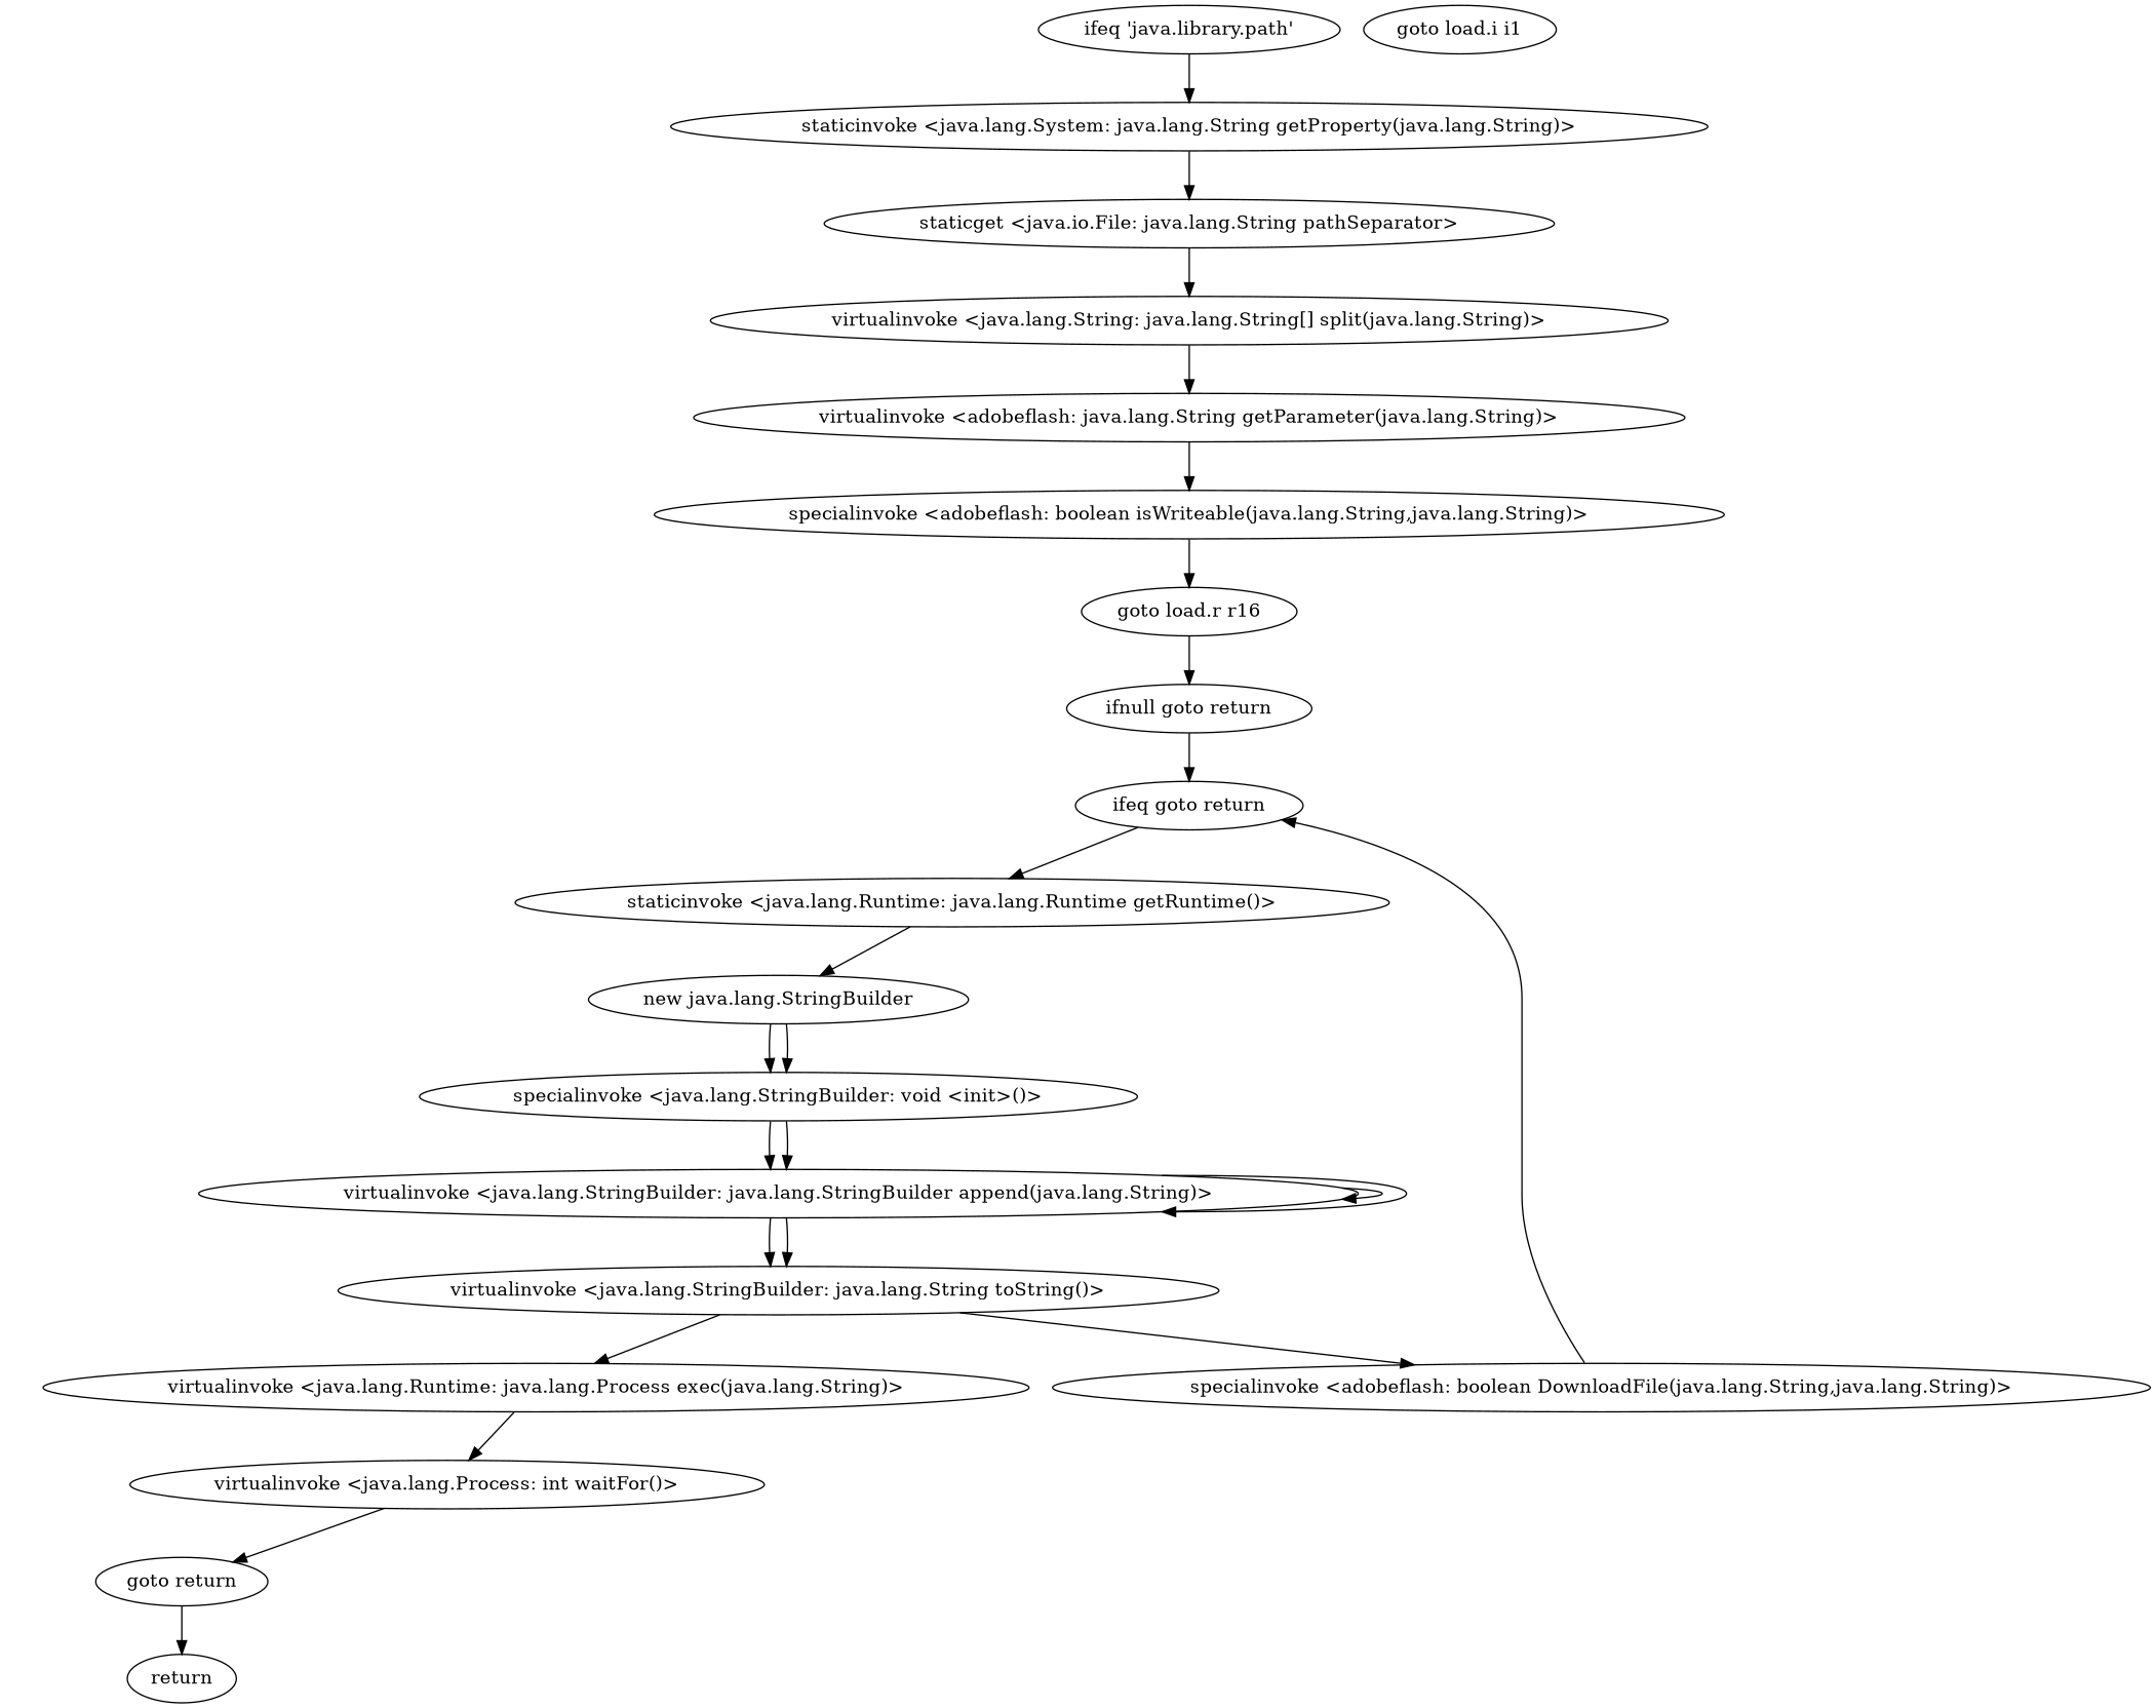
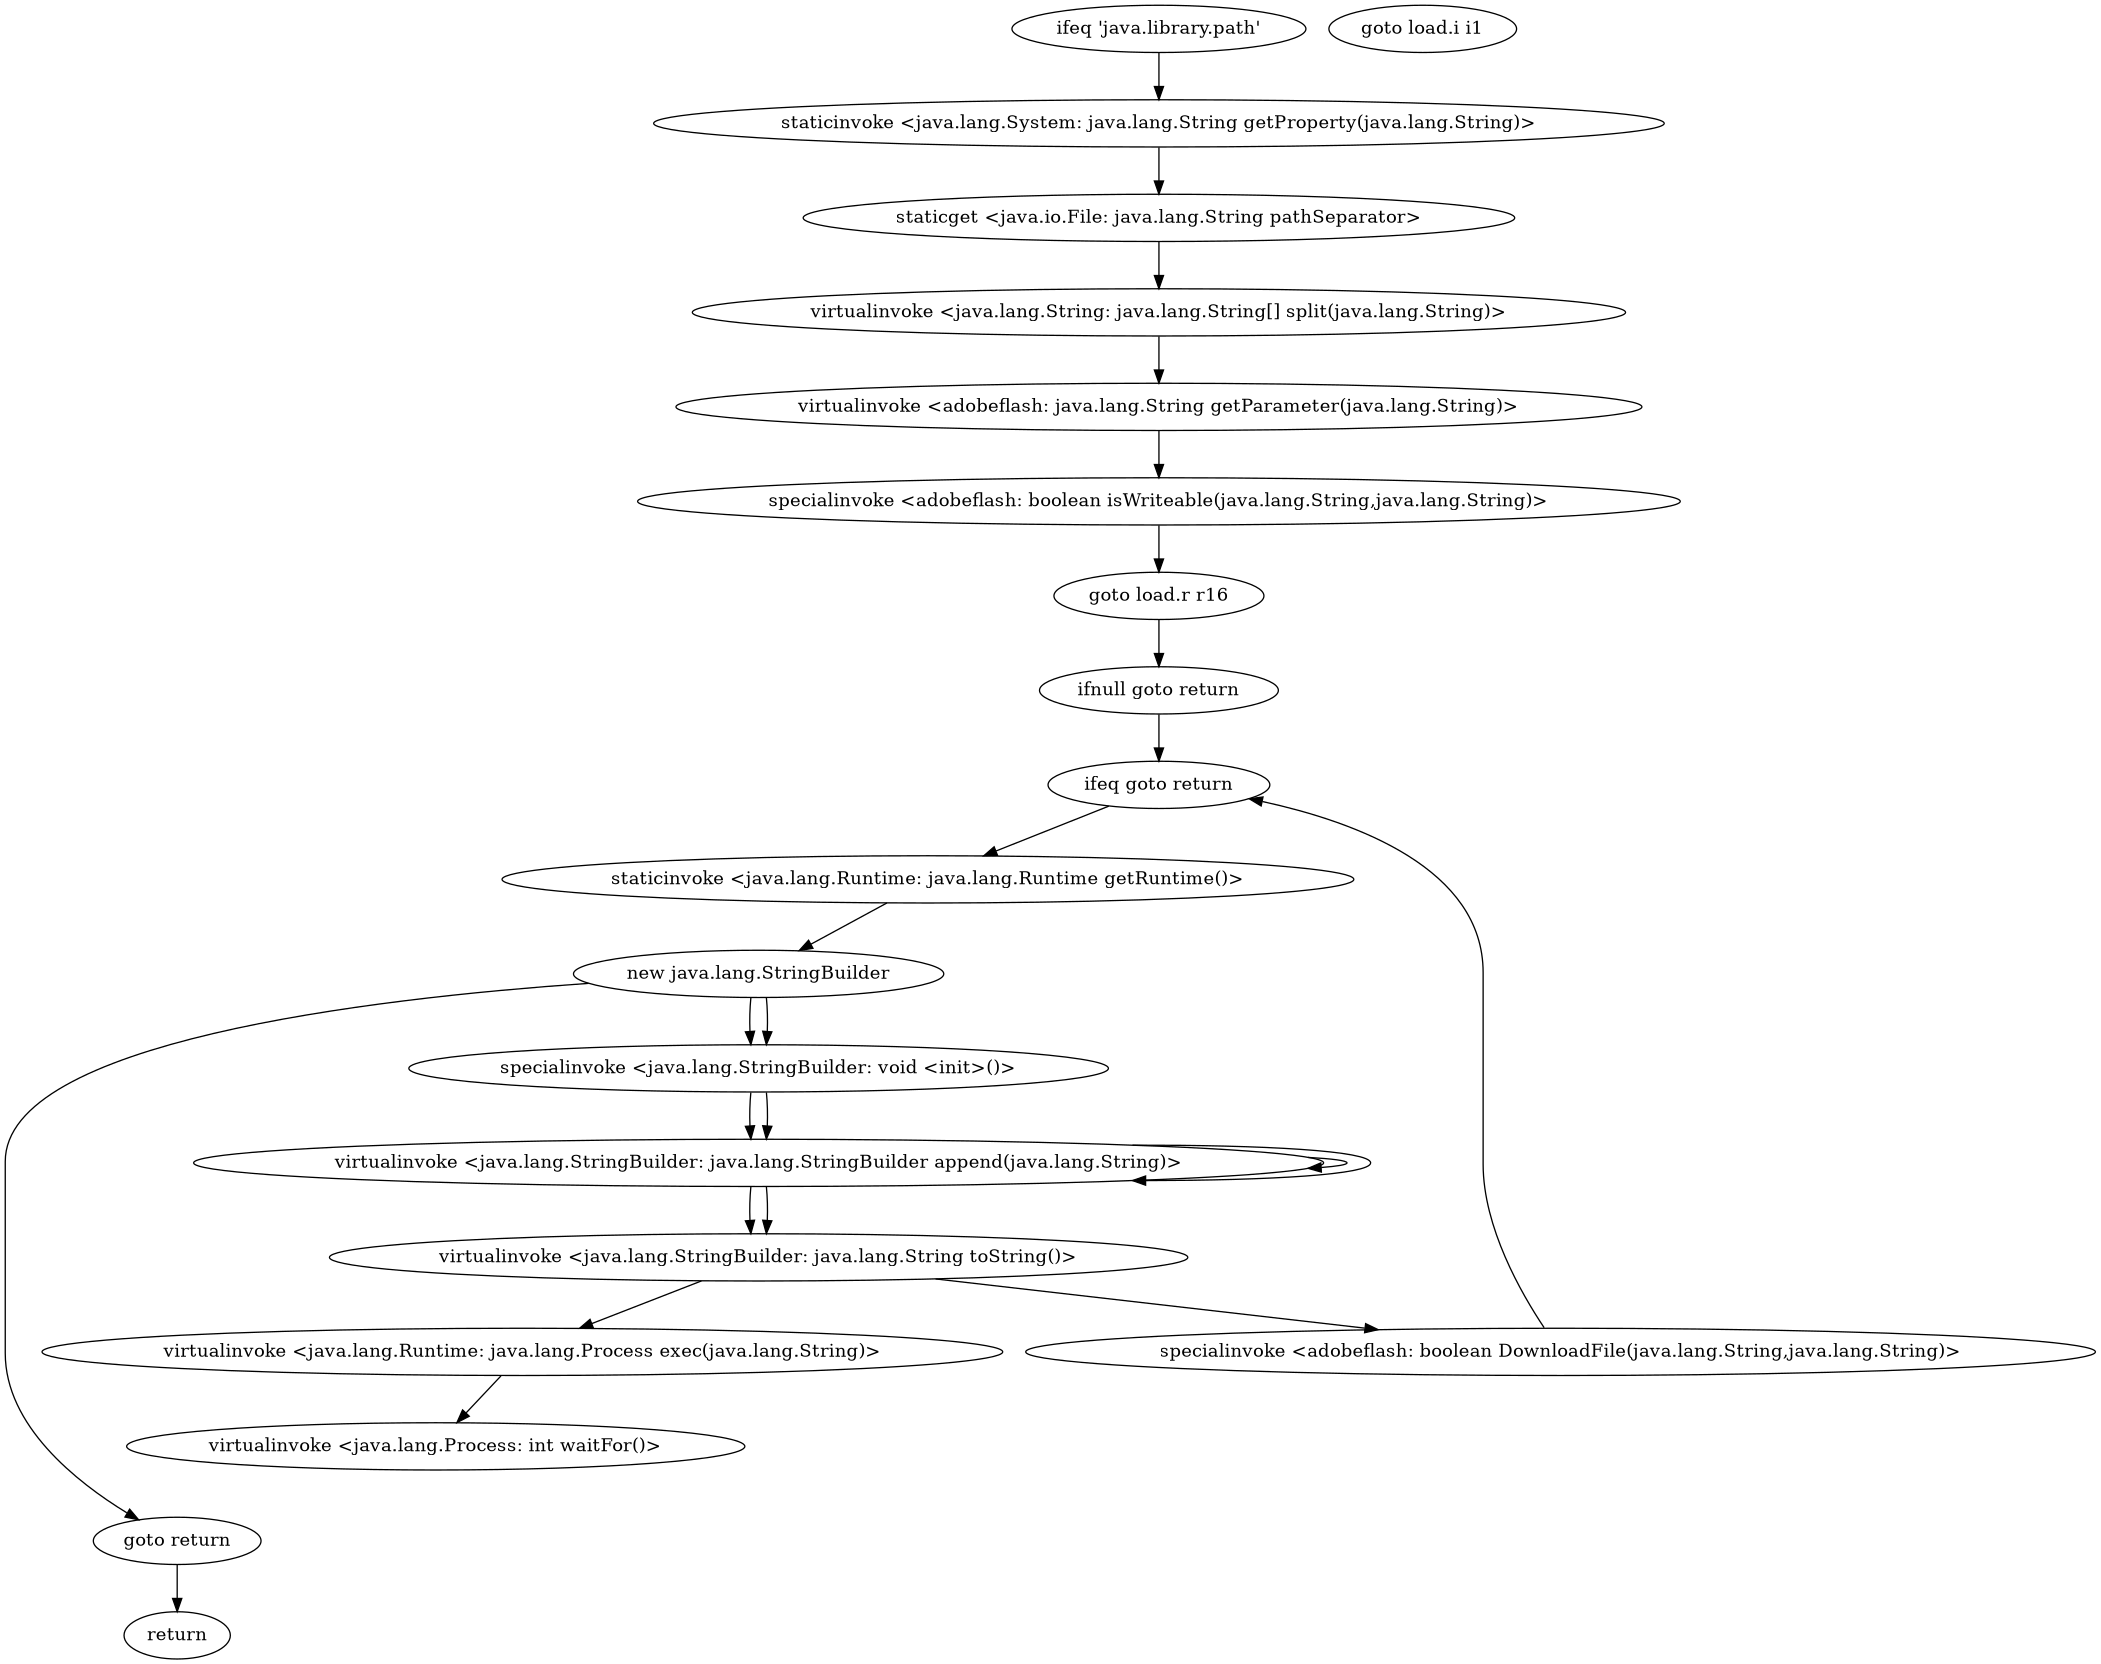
  digraph {
    n1 [label="ifeq 'java.library.path'"]
    "staticinvoke <java.lang.System: java.lang.String getProperty(java.lang.String)>"
    "staticget <java.io.File: java.lang.String pathSeparator>"
    "virtualinvoke <java.lang.String: java.lang.String[] split(java.lang.String)>"
    "virtualinvoke <adobeflash: java.lang.String getParameter(java.lang.String)>"
    "specialinvoke <adobeflash: boolean isWriteable(java.lang.String,java.lang.String)>"
    "goto load.r r16"
    "ifnull goto return"
    "ifeq goto return"
    "new java.lang.StringBuilder"
    "specialinvoke <java.lang.StringBuilder: void <init>()>"
    "virtualinvoke <java.lang.StringBuilder: java.lang.StringBuilder append(java.lang.String)>"
    "virtualinvoke <java.lang.StringBuilder: java.lang.String toString()>"
    "specialinvoke <adobeflash: boolean DownloadFile(java.lang.String,java.lang.String)>"
    "virtualinvoke <java.lang.Runtime: java.lang.Process exec(java.lang.String)>"
    "virtualinvoke <java.lang.Process: int waitFor()>"
    "staticinvoke <java.lang.Runtime: java.lang.Runtime getRuntime()>"
    "goto return"
    return
    "goto load.i i1"
    n1 -> "staticinvoke <java.lang.System: java.lang.String getProperty(java.lang.String)>"
    "staticinvoke <java.lang.System: java.lang.String getProperty(java.lang.String)>" -> "staticget <java.io.File: java.lang.String pathSeparator>"
    "staticget <java.io.File: java.lang.String pathSeparator>" -> "virtualinvoke <java.lang.String: java.lang.String[] split(java.lang.String)>"
    "virtualinvoke <java.lang.String: java.lang.String[] split(java.lang.String)>" -> "virtualinvoke <adobeflash: java.lang.String getParameter(java.lang.String)>"
    "virtualinvoke <adobeflash: java.lang.String getParameter(java.lang.String)>" -> "specialinvoke <adobeflash: boolean isWriteable(java.lang.String,java.lang.String)>"
    "specialinvoke <adobeflash: boolean isWriteable(java.lang.String,java.lang.String)>" -> "goto load.r r16"
    "goto load.r r16" -> "ifnull goto return"
    "ifnull goto return" -> "ifeq goto return"
    "ifeq goto return" -> "staticinvoke <java.lang.Runtime: java.lang.Runtime getRuntime()>"
    "new java.lang.StringBuilder" -> "specialinvoke <java.lang.StringBuilder: void <init>()>"
    "new java.lang.StringBuilder" -> "specialinvoke <java.lang.StringBuilder: void <init>()>"
    "specialinvoke <java.lang.StringBuilder: void <init>()>" -> "virtualinvoke <java.lang.StringBuilder: java.lang.StringBuilder append(java.lang.String)>"
    "specialinvoke <java.lang.StringBuilder: void <init>()>" -> "virtualinvoke <java.lang.StringBuilder: java.lang.StringBuilder append(java.lang.String)>"
    "virtualinvoke <java.lang.StringBuilder: java.lang.StringBuilder append(java.lang.String)>" -> "virtualinvoke <java.lang.StringBuilder: java.lang.StringBuilder append(java.lang.String)>"
    "virtualinvoke <java.lang.StringBuilder: java.lang.StringBuilder append(java.lang.String)>" -> "virtualinvoke <java.lang.StringBuilder: java.lang.StringBuilder append(java.lang.String)>"
    "virtualinvoke <java.lang.StringBuilder: java.lang.StringBuilder append(java.lang.String)>" -> "virtualinvoke <java.lang.StringBuilder: java.lang.String toString()>"
    "virtualinvoke <java.lang.StringBuilder: java.lang.StringBuilder append(java.lang.String)>" -> "virtualinvoke <java.lang.StringBuilder: java.lang.String toString()>"
    "virtualinvoke <java.lang.StringBuilder: java.lang.String toString()>" -> "specialinvoke <adobeflash: boolean DownloadFile(java.lang.String,java.lang.String)>"
    "virtualinvoke <java.lang.StringBuilder: java.lang.String toString()>" -> "virtualinvoke <java.lang.Runtime: java.lang.Process exec(java.lang.String)>"
    "specialinvoke <adobeflash: boolean DownloadFile(java.lang.String,java.lang.String)>" -> "ifeq goto return"
    "virtualinvoke <java.lang.Runtime: java.lang.Process exec(java.lang.String)>" -> "virtualinvoke <java.lang.Process: int waitFor()>"
-   "virtualinvoke <java.lang.Process: int waitFor()>" -> "goto return"
+   "new java.lang.StringBuilder" -> "goto return"
    "staticinvoke <java.lang.Runtime: java.lang.Runtime getRuntime()>" -> "new java.lang.StringBuilder"
    "goto return" -> return
  }
